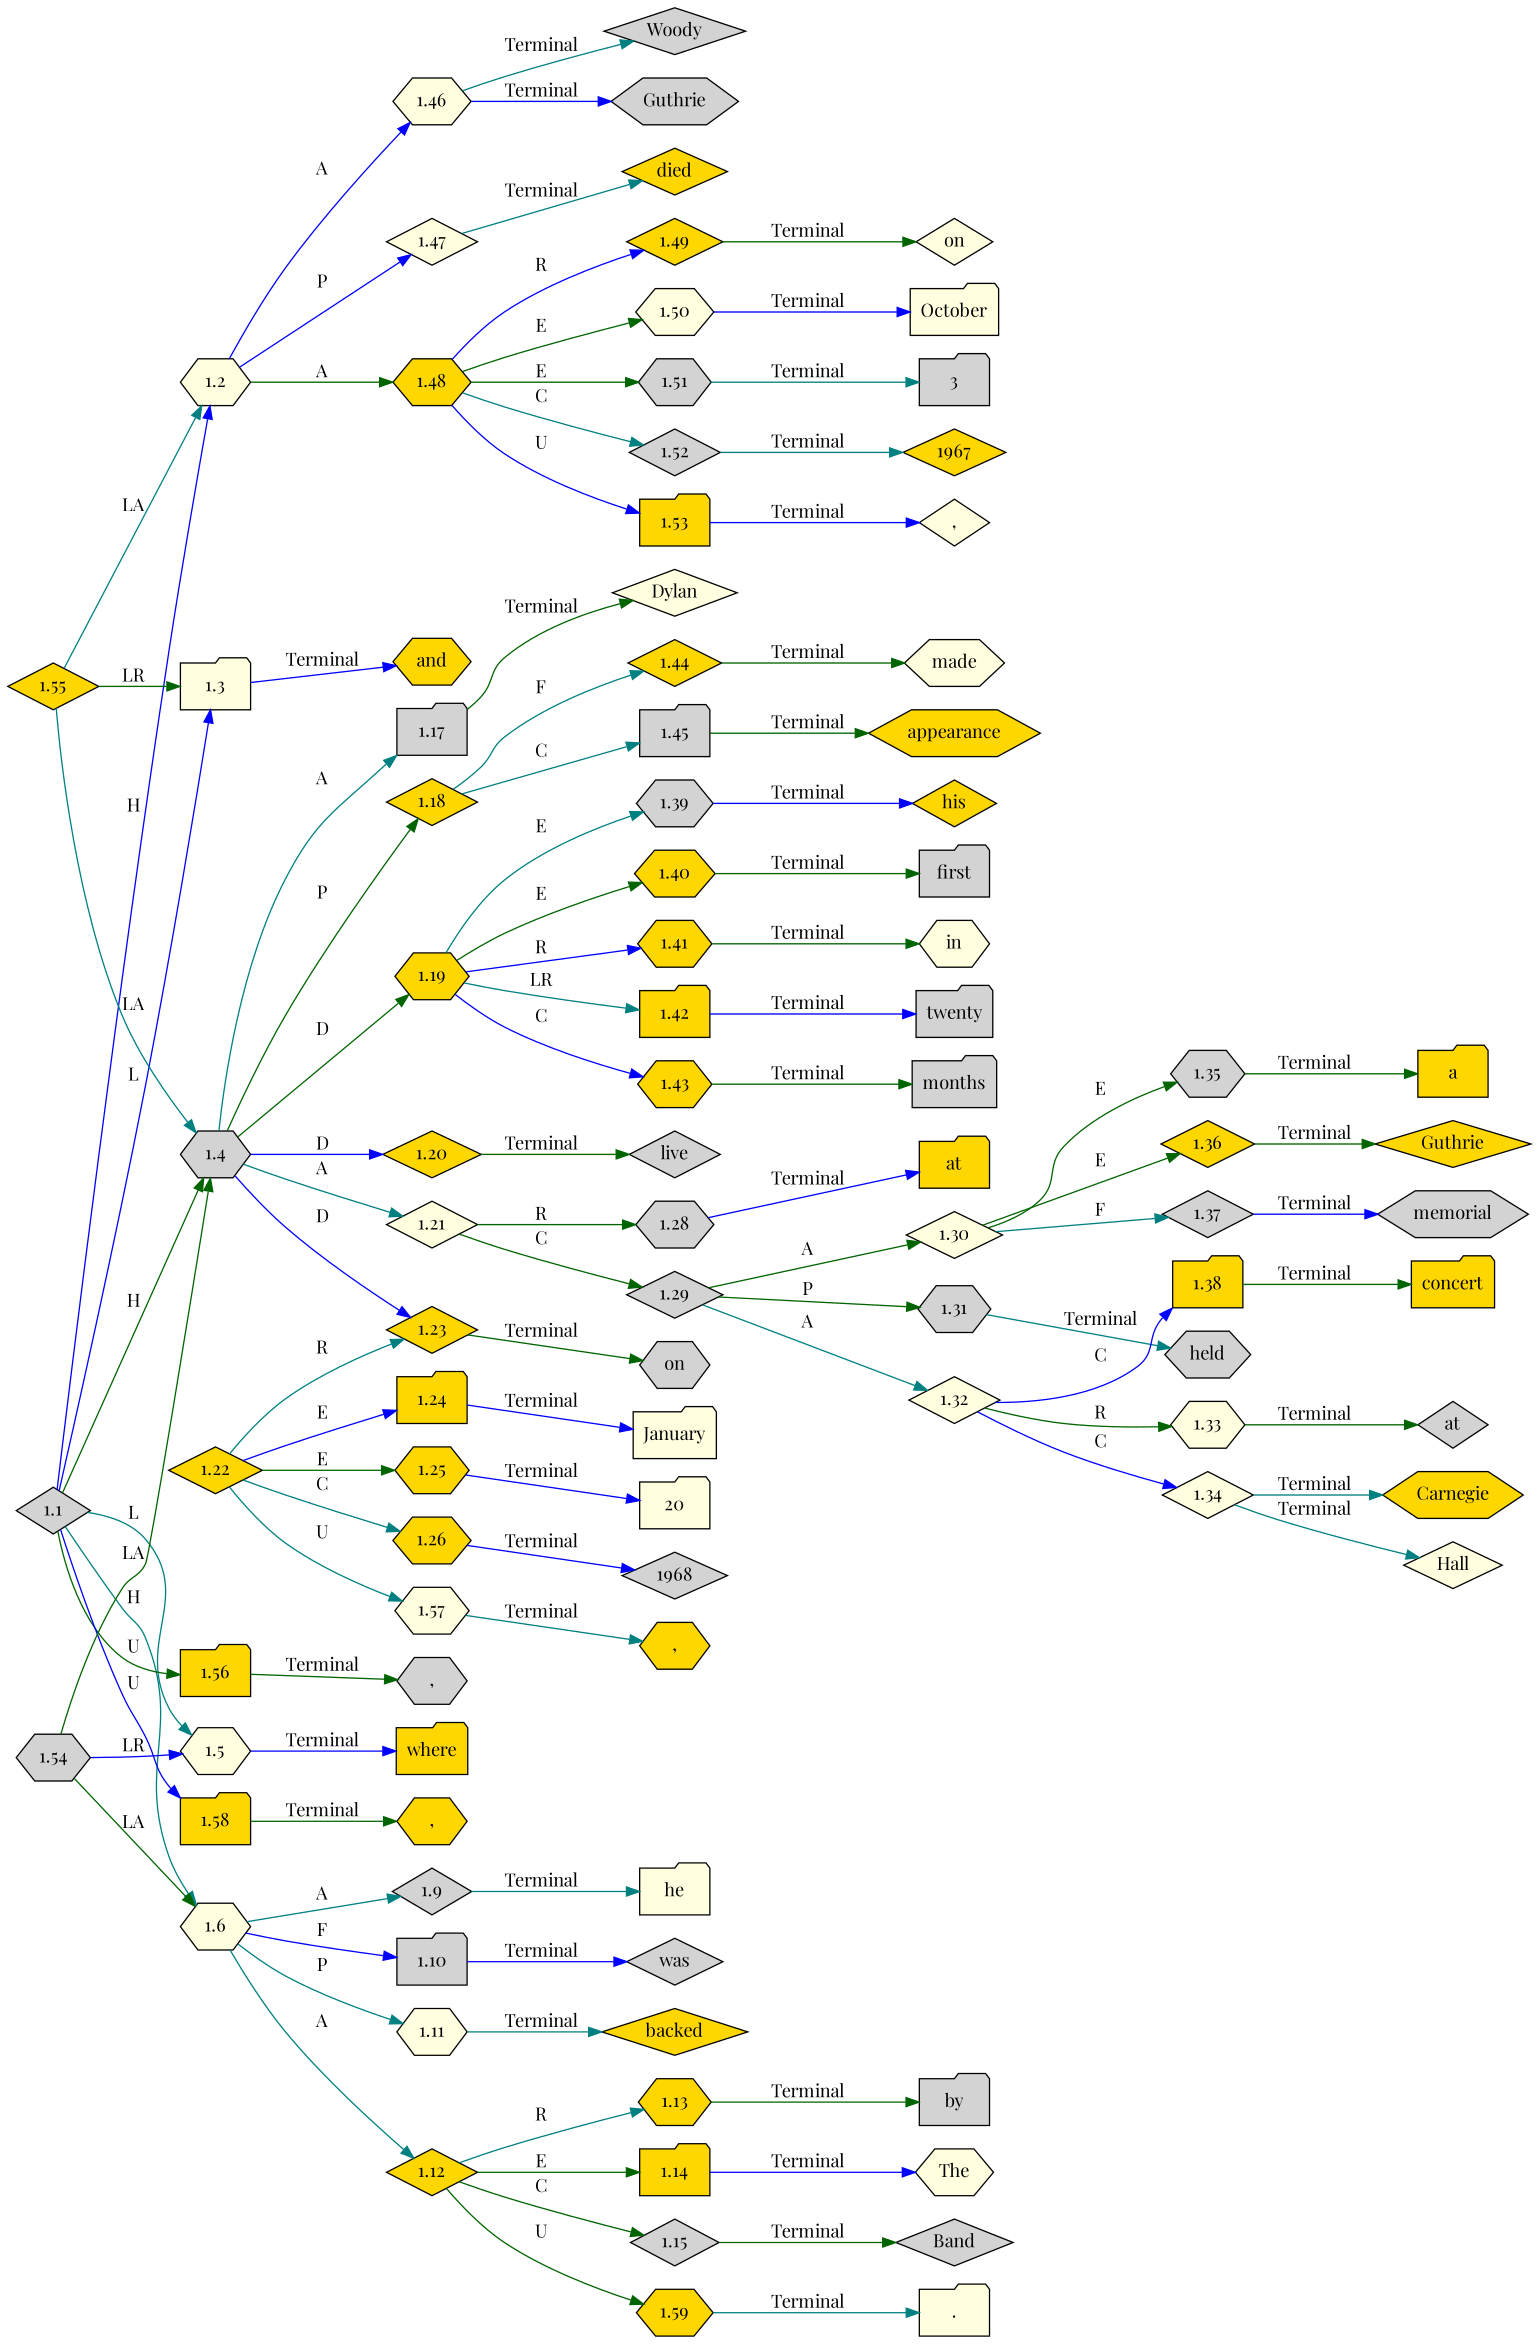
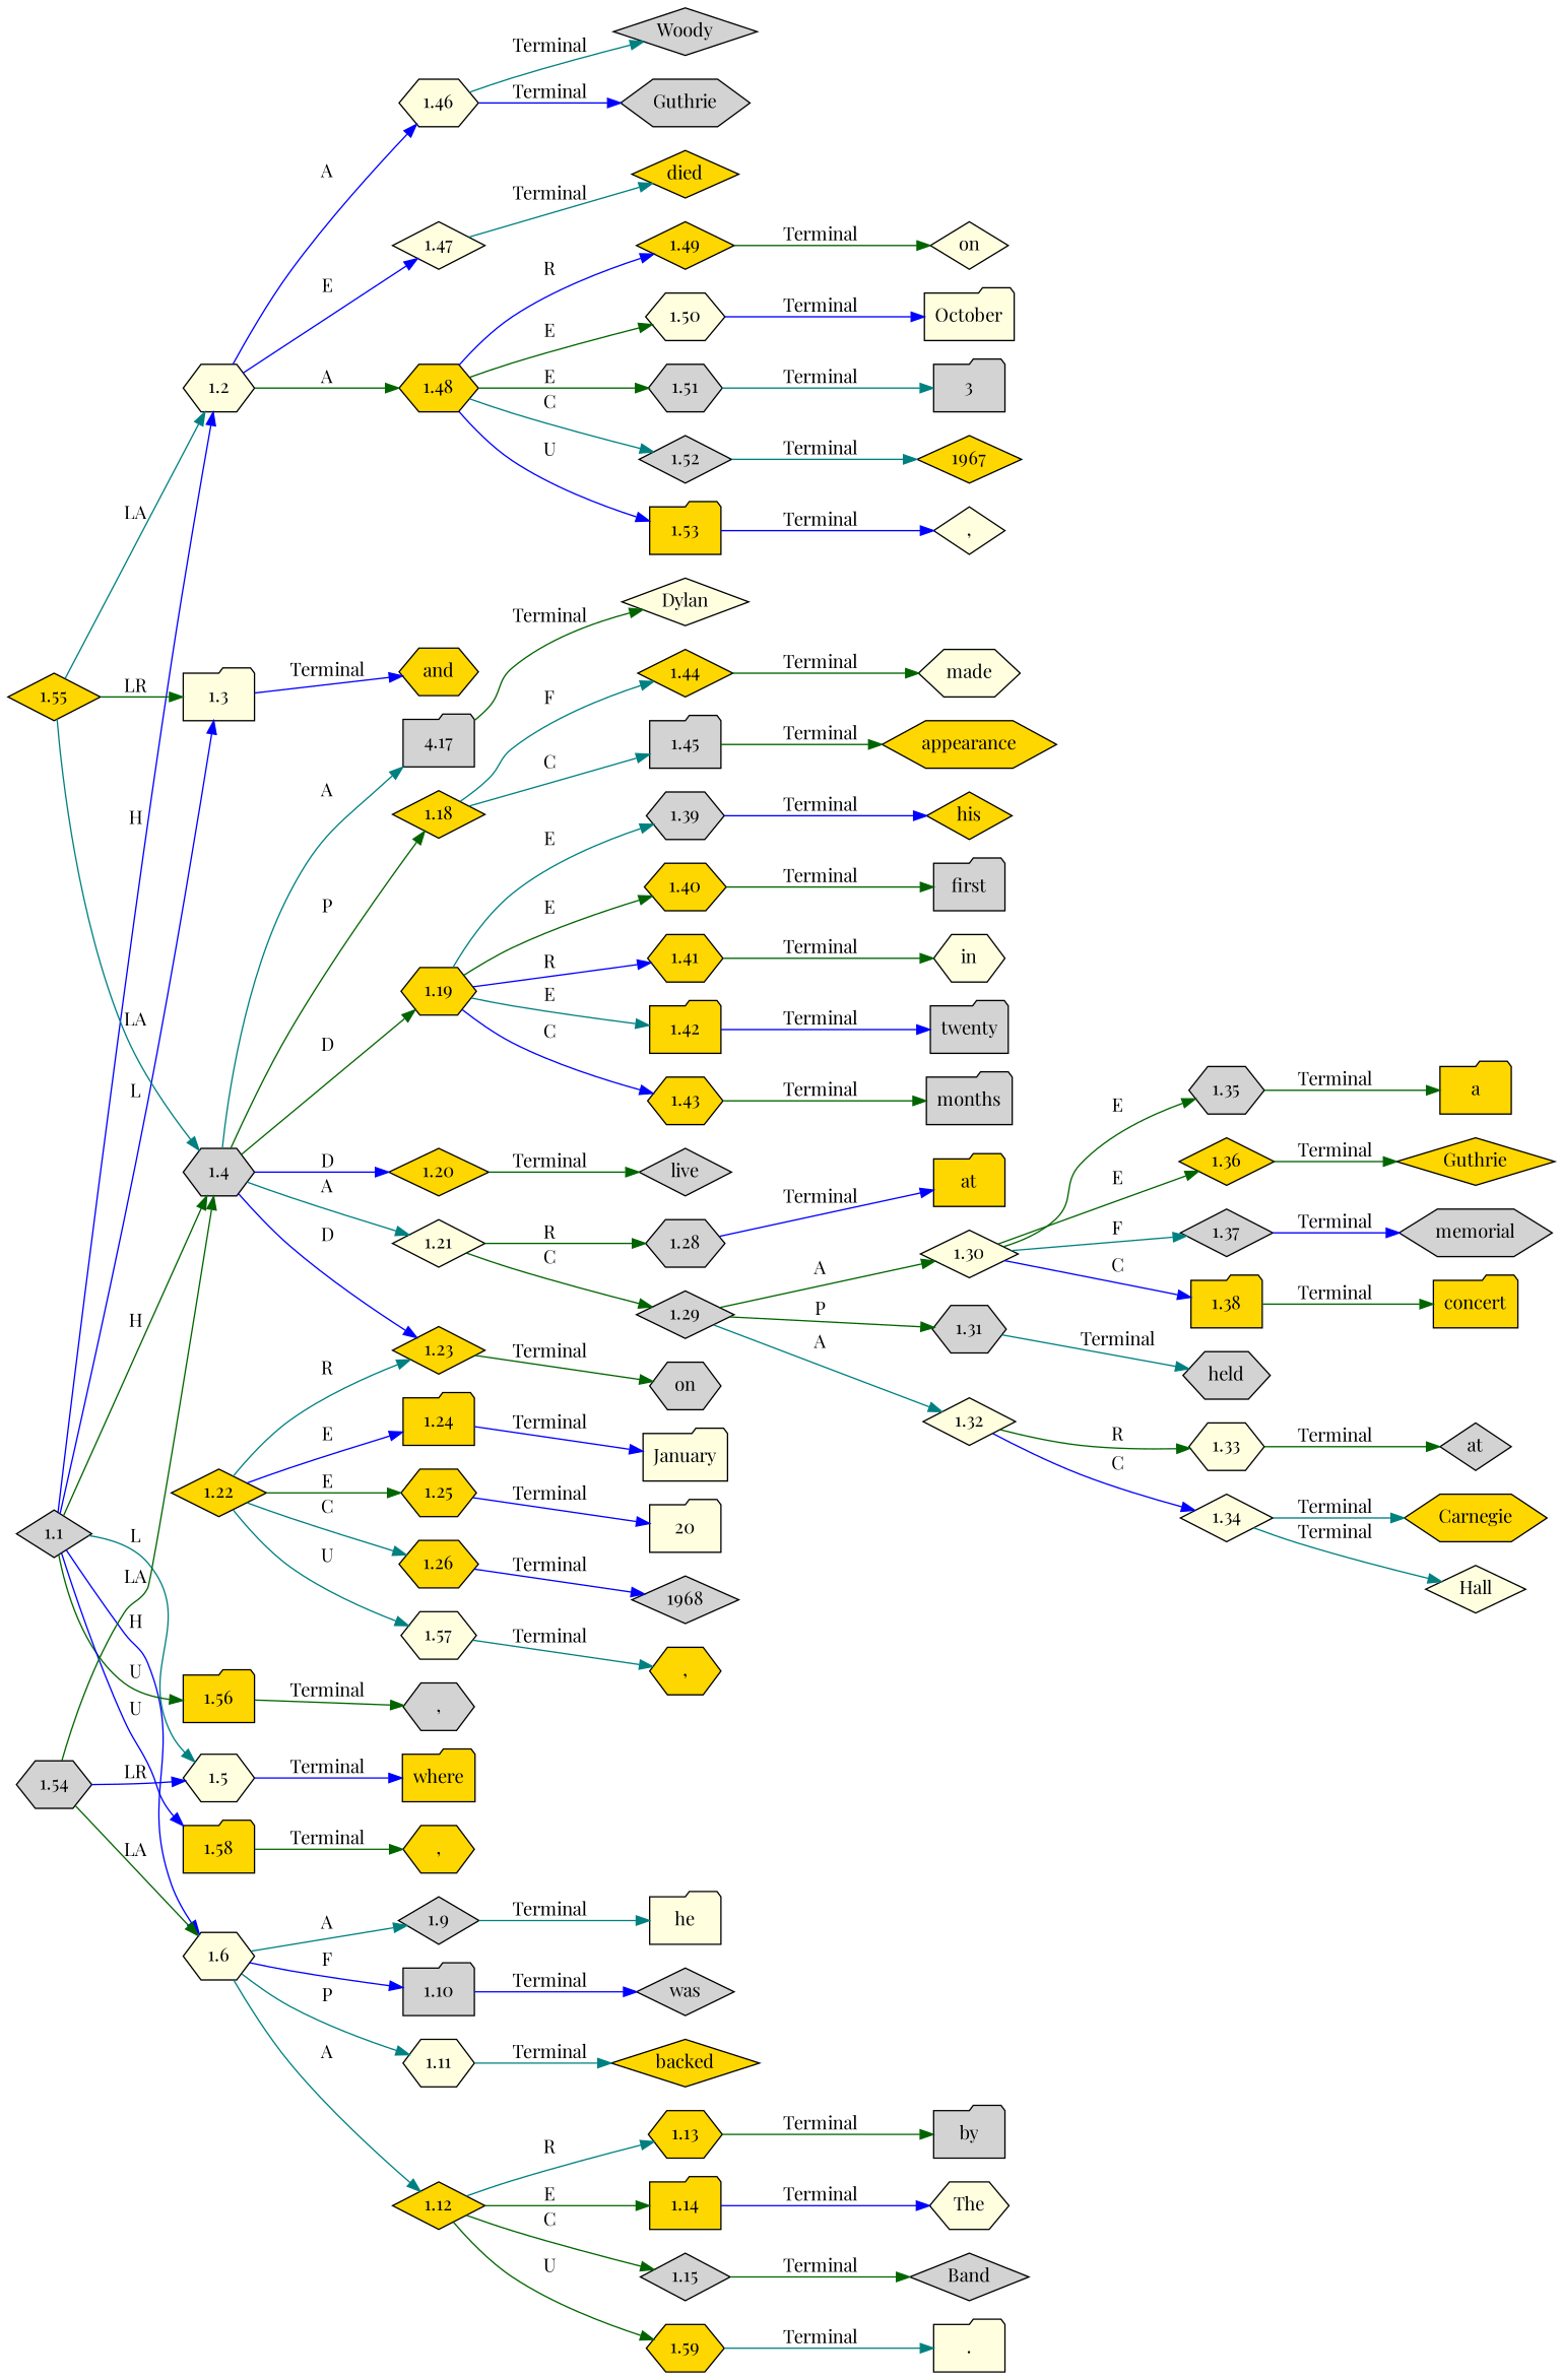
  digraph {
    fontname="Playfair Display"
    rankdir=LR
    node [fillcolor=gold fontname="Playfair Display" ordering=out shape=hexagon style=filled]
    edge [color=darkgreen fontname="Playfair Display" ordering=out]
    n1 [fillcolor=lightgrey label=Woody shape=diamond]
    n2 [label=and]
    n3 [fillcolor=lightyellow label=Dylan shape=diamond]
    n4 [fillcolor=lightyellow label=made]
    n5 [label=his shape=diamond]
    n6 [fillcolor=lightgrey label=first shape=folder]
    n7 [fillcolor=lightgrey label=live shape=diamond]
    n8 [label=appearance]
    n9 [fillcolor=lightyellow label=in]
    n10 [fillcolor=lightgrey label=twenty shape=folder]
    n11 [fillcolor=lightgrey label=months shape=folder]
    n12 [fillcolor=lightgrey label=Guthrie]
    n13 [label=at shape=folder]
    n14 [label=a shape=folder]
    n15 [label=Guthrie shape=diamond]
    n16 [fillcolor=lightgrey label=memorial]
    n17 [label=concert shape=folder]
    n18 [fillcolor=lightgrey label=held]
    n19 [fillcolor=lightgrey label=at shape=diamond]
    n20 [label=Carnegie]
    n21 [fillcolor=lightyellow label=Hall shape=diamond]
    n22 [fillcolor=lightgrey label=on]
    n23 [label=died shape=diamond]
    n24 [fillcolor=lightyellow label=January shape=folder]
    n25 [fillcolor=lightyellow label=20 shape=folder]
    n26 [label=","]
    n27 [fillcolor=lightgrey label=1968 shape=diamond]
    n28 [label=","]
    n29 [label=where shape=folder]
    n30 [fillcolor=lightyellow label=he shape=folder]
    n31 [fillcolor=lightgrey label=was shape=diamond]
    n32 [label=backed shape=diamond]
    n33 [fillcolor=lightgrey label=by shape=folder]
    n34 [fillcolor=lightyellow label=on shape=diamond]
    n35 [fillcolor=lightyellow label=The]
    n36 [fillcolor=lightgrey label=Band shape=diamond]
    n37 [fillcolor=lightyellow label="." shape=folder]
    n38 [fillcolor=lightyellow label=October shape=folder]
    n39 [fillcolor=lightgrey label=3 shape=folder]
    n40 [fillcolor=lightyellow label="," shape=diamond]
    n41 [label=1967 shape=diamond]
    n42 [fillcolor=lightgrey label=","]
    n43 [fillcolor=lightgrey label=1.1 shape=diamond]
    n44 [fillcolor=lightyellow label=1.2]
    n45 [fillcolor=lightyellow label=1.3 shape=folder]
    n46 [fillcolor=lightgrey label=1.4]
    n47 [fillcolor=lightyellow label=1.5]
    n48 [fillcolor=lightyellow label=1.6]
    n49 [label=1.56 shape=folder]
    n50 [label=1.58 shape=folder]
    n51 [fillcolor=lightyellow label=1.46]
    n52 [fillcolor=lightyellow label=1.47 shape=diamond]
    n53 [label=1.48]
-   n54 [fillcolor=lightgrey label=1.17 shape=folder]
+   n54 [fillcolor=lightgrey label=4.17 shape=folder]
    n55 [label=1.18 shape=diamond]
    n56 [label=1.19]
    n57 [label=1.20 shape=diamond]
    n58 [fillcolor=lightyellow label=1.21 shape=diamond]
    n59 [label=1.23 shape=diamond]
    n60 [fillcolor=lightgrey label=1.9 shape=diamond]
    n61 [fillcolor=lightgrey label=1.10 shape=folder]
    n62 [fillcolor=lightyellow label=1.11]
    n63 [label=1.12 shape=diamond]
    n64 [label=1.49 shape=diamond]
    n65 [fillcolor=lightyellow label=1.50]
    n66 [fillcolor=lightgrey label=1.51]
    n67 [fillcolor=lightgrey label=1.52 shape=diamond]
    n68 [label=1.53 shape=folder]
    n69 [label=1.44 shape=diamond]
    n70 [fillcolor=lightgrey label=1.45 shape=folder]
    n71 [fillcolor=lightgrey label=1.39]
    n72 [label=1.40]
    n73 [label=1.41]
    n74 [label=1.42 shape=folder]
    n75 [label=1.43]
    n76 [fillcolor=lightgrey label=1.28]
    n77 [fillcolor=lightgrey label=1.29 shape=diamond]
    n78 [label=1.22 shape=diamond]
    n79 [label=1.24 shape=folder]
    n80 [label=1.25]
    n81 [label=1.26]
    n82 [fillcolor=lightyellow label=1.57]
    n83 [label=1.13]
    n84 [label=1.14 shape=folder]
    n85 [fillcolor=lightgrey label=1.15 shape=diamond]
    n86 [label=1.59]
    n87 [fillcolor=lightyellow label=1.30 shape=diamond]
    n88 [fillcolor=lightgrey label=1.31]
    n89 [fillcolor=lightyellow label=1.32 shape=diamond]
    n90 [fillcolor=lightgrey label=1.35]
    n91 [label=1.36 shape=diamond]
    n92 [fillcolor=lightgrey label=1.37 shape=diamond]
    n93 [label=1.38 shape=folder]
    n94 [fillcolor=lightyellow label=1.33]
    n95 [fillcolor=lightyellow label=1.34 shape=diamond]
    n96 [fillcolor=lightgrey label=1.54]
    n97 [label=1.55 shape=diamond]
    n43 -> n44 [color=blue label=H]
    n43 -> n45 [color=blue label=L]
    n43 -> n46 [label=H]
    n43 -> n47 [color=teal label=L]
-   n43 -> n48 [color=teal label=H]
+   n43 -> n48 [color=blue label=H]
    n43 -> n49 [label=U]
    n43 -> n50 [color=blue label=U]
    n44 -> n51 [color=blue label=A]
-   n44 -> n52 [color=blue label=P]
+   n44 -> n52 [color=blue label=E]
    n44 -> n53 [label=A]
    n45 -> n2 [color=blue label=Terminal]
    n46 -> n54 [color=teal label=A]
    n46 -> n55 [label=P]
    n46 -> n56 [label=D]
    n46 -> n57 [color=blue label=D]
    n46 -> n58 [color=teal label=A]
    n46 -> n59 [color=blue label=D]
    n47 -> n29 [color=blue label=Terminal]
    n48 -> n60 [color=teal label=A]
    n48 -> n61 [color=blue label=F]
    n48 -> n62 [color=teal label=P]
    n48 -> n63 [color=teal label=A]
    n49 -> n42 [label=Terminal]
    n50 -> n28 [label=Terminal]
    n51 -> n1 [color=teal label=Terminal]
    n51 -> n12 [color=blue label=Terminal]
    n52 -> n23 [color=teal label=Terminal]
    n53 -> n64 [color=blue label=R]
    n53 -> n65 [label=E]
    n53 -> n66 [label=E]
    n53 -> n67 [color=teal label=C]
    n53 -> n68 [color=blue label=U]
    n54 -> n3 [label=Terminal]
    n55 -> n69 [color=teal label=F]
    n55 -> n70 [color=teal label=C]
    n56 -> n71 [color=teal label=E]
    n56 -> n72 [label=E]
    n56 -> n73 [color=blue label=R]
-   n56 -> n74 [color=teal label=LR]
+   n56 -> n74 [color=teal label=E]
    n56 -> n75 [color=blue label=C]
    n57 -> n7 [label=Terminal]
    n58 -> n76 [label=R]
    n58 -> n77 [label=C]
    n59 -> n22 [label=Terminal]
    n60 -> n30 [color=teal label=Terminal]
    n61 -> n31 [color=blue label=Terminal]
    n62 -> n32 [color=teal label=Terminal]
    n63 -> n83 [color=teal label=R]
    n63 -> n84 [label=E]
    n63 -> n85 [label=C]
    n63 -> n86 [label=U]
    n64 -> n34 [label=Terminal]
    n65 -> n38 [color=blue label=Terminal]
    n66 -> n39 [color=teal label=Terminal]
    n67 -> n41 [color=teal label=Terminal]
    n68 -> n40 [color=blue label=Terminal]
    n69 -> n4 [label=Terminal]
    n70 -> n8 [label=Terminal]
    n71 -> n5 [color=blue label=Terminal]
    n72 -> n6 [label=Terminal]
    n73 -> n9 [label=Terminal]
    n74 -> n10 [color=blue label=Terminal]
    n75 -> n11 [label=Terminal]
    n76 -> n13 [color=blue label=Terminal]
    n77 -> n87 [label=A]
    n77 -> n88 [label=P]
    n77 -> n89 [color=teal label=A]
    n78 -> n59 [color=teal label=R]
    n78 -> n79 [color=blue label=E]
    n78 -> n80 [label=E]
    n78 -> n81 [color=teal label=C]
    n78 -> n82 [color=teal label=U]
    n79 -> n24 [color=blue label=Terminal]
    n80 -> n25 [color=blue label=Terminal]
    n81 -> n27 [color=blue label=Terminal]
    n82 -> n26 [color=teal label=Terminal]
    n83 -> n33 [label=Terminal]
    n84 -> n35 [color=blue label=Terminal]
    n85 -> n36 [label=Terminal]
    n86 -> n37 [color=teal label=Terminal]
    n87 -> n90 [label=E]
    n87 -> n91 [label=E]
    n87 -> n92 [color=teal label=F]
-   n89 -> n93 [color=blue label=C]
+   n87 -> n93 [color=blue label=C]
    n88 -> n18 [color=teal label=Terminal]
    n89 -> n94 [label=R]
    n89 -> n95 [color=blue label=C]
    n90 -> n14 [label=Terminal]
    n91 -> n15 [label=Terminal]
    n92 -> n16 [color=blue label=Terminal]
    n93 -> n17 [label=Terminal]
    n94 -> n19 [label=Terminal]
    n95 -> n20 [color=teal label=Terminal]
    n95 -> n21 [color=teal label=Terminal]
    n96 -> n46 [label=LA]
    n96 -> n47 [color=blue label=LR]
    n96 -> n48 [label=LA]
    n97 -> n44 [color=teal label=LA]
    n97 -> n45 [label=LR]
    n97 -> n46 [color=teal label=LA]
  }
